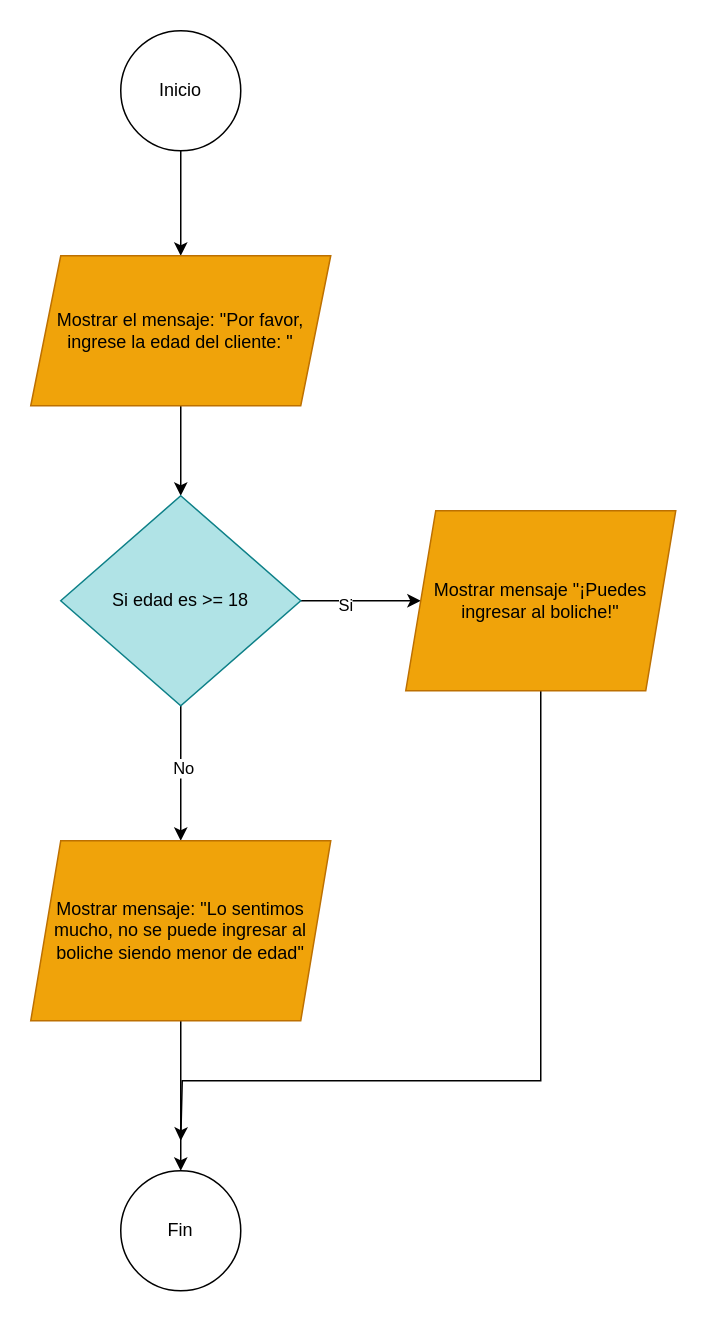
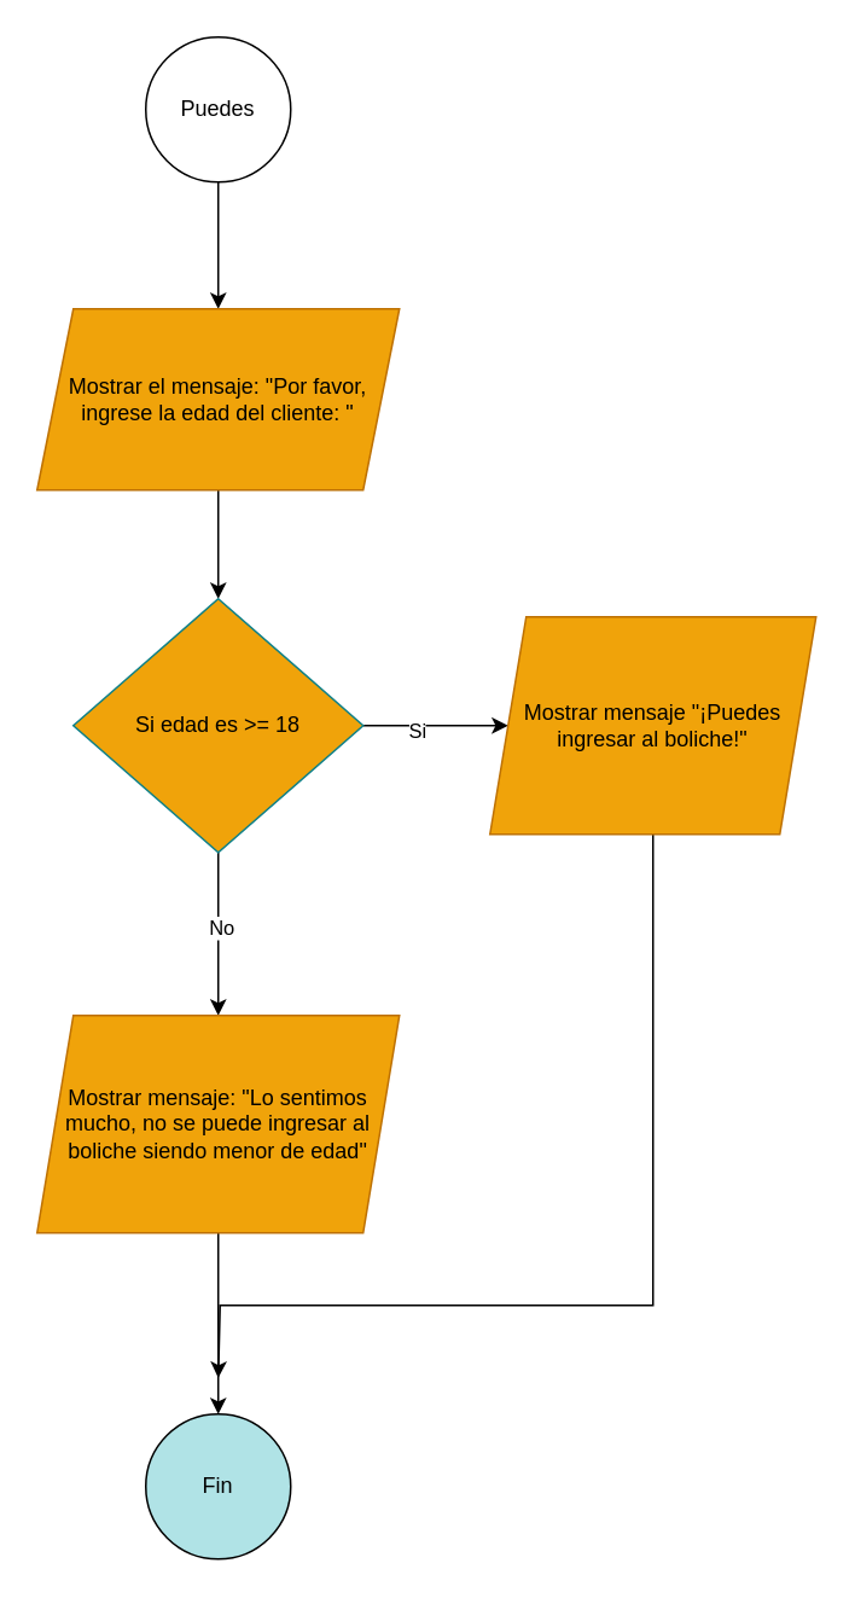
  <mxCell id="0" />
  <mxCell id="1" parent="0" />
  <mxCell id="2" value="" style="edgeStyle=orthogonalEdgeStyle;rounded=0;orthogonalLoop=1;jettySize=auto;html=1;" edge="1" parent="1" source="3" target="5"><mxGeometry relative="1" as="geometry" /></mxCell>
- <mxCell id="3" value="Inicio" style="ellipse;whiteSpace=wrap;html=1;aspect=fixed;" vertex="1" parent="1"><mxGeometry x="80" y="20" width="80" height="80" as="geometry" /></mxCell>
+ <mxCell id="3" value="Puedes" style="ellipse;whiteSpace=wrap;html=1;aspect=fixed;" vertex="1" parent="1"><mxGeometry x="80" y="20" width="80" height="80" as="geometry" /></mxCell>
  <mxCell id="4" value="" style="edgeStyle=orthogonalEdgeStyle;rounded=0;orthogonalLoop=1;jettySize=auto;html=1;" edge="1" parent="1" source="5" target="10"><mxGeometry relative="1" as="geometry" /></mxCell>
  <mxCell id="5" value="Mostrar el mensaje: &quot;Por favor, ingrese la edad del cliente: &quot;" style="shape=parallelogram;perimeter=parallelogramPerimeter;whiteSpace=wrap;html=1;fixedSize=1;fillColor=#f0a30a;strokeColor=#BD7000;fontColor=#000000;" vertex="1" parent="1"><mxGeometry x="20" y="170" width="200" height="100" as="geometry" /></mxCell>
  <mxCell id="6" value="" style="edgeStyle=orthogonalEdgeStyle;rounded=0;orthogonalLoop=1;jettySize=auto;html=1;" edge="1" parent="1" source="10" target="12"><mxGeometry relative="1" as="geometry" /></mxCell>
  <mxCell id="7" value="Si" style="edgeLabel;html=1;align=center;verticalAlign=middle;resizable=0;points=[];" vertex="1" connectable="0" parent="6"><mxGeometry x="-0.283" y="-2" relative="1" as="geometry"><mxPoint as="offset" /></mxGeometry></mxCell>
  <mxCell id="8" value="" style="edgeStyle=orthogonalEdgeStyle;rounded=0;orthogonalLoop=1;jettySize=auto;html=1;" edge="1" parent="1" source="10" target="14"><mxGeometry relative="1" as="geometry" /></mxCell>
  <mxCell id="9" value="No" style="edgeLabel;html=1;align=center;verticalAlign=middle;resizable=0;points=[];" vertex="1" connectable="0" parent="8"><mxGeometry x="-0.08" y="1" relative="1" as="geometry"><mxPoint as="offset" /></mxGeometry></mxCell>
- <mxCell id="10" value="Si edad es &amp;gt;= 18" style="rhombus;whiteSpace=wrap;html=1;fillColor=#b0e3e6;strokeColor=#0e8088;" vertex="1" parent="1"><mxGeometry x="40" y="330" width="160" height="140" as="geometry" /></mxCell>
+ <mxCell id="10" value="Si edad es &amp;gt;= 18" style="rhombus;whiteSpace=wrap;html=1;fillColor=#f0a30a;strokeColor=#0e8088;" vertex="1" parent="1"><mxGeometry x="40" y="330" width="160" height="140" as="geometry" /></mxCell>
  <mxCell id="11" style="edgeStyle=orthogonalEdgeStyle;rounded=0;orthogonalLoop=1;jettySize=auto;html=1;" edge="1" parent="1" source="12"><mxGeometry relative="1" as="geometry"><mxPoint x="120" y="760" as="targetPoint" /><Array as="points"><mxPoint x="360" y="720" /><mxPoint x="121" y="720" /></Array></mxGeometry></mxCell>
  <mxCell id="12" value="Mostrar mensaje &quot;¡Puedes ingresar al boliche!&quot;" style="shape=parallelogram;perimeter=parallelogramPerimeter;whiteSpace=wrap;html=1;fixedSize=1;fillColor=#f0a30a;strokeColor=#BD7000;fontColor=#000000;" vertex="1" parent="1"><mxGeometry x="270" y="340" width="180" height="120" as="geometry" /></mxCell>
  <mxCell id="13" value="" style="edgeStyle=orthogonalEdgeStyle;rounded=0;orthogonalLoop=1;jettySize=auto;html=1;" edge="1" parent="1" source="14" target="15"><mxGeometry relative="1" as="geometry" /></mxCell>
  <mxCell id="14" value="Mostrar mensaje: &quot;Lo sentimos mucho, no se puede ingresar al boliche siendo menor de edad&quot;" style="shape=parallelogram;perimeter=parallelogramPerimeter;whiteSpace=wrap;html=1;fixedSize=1;fillColor=#f0a30a;strokeColor=#BD7000;fontColor=#000000;" vertex="1" parent="1"><mxGeometry x="20" y="560" width="200" height="120" as="geometry" /></mxCell>
- <mxCell id="15" value="Fin" style="ellipse;whiteSpace=wrap;html=1;" vertex="1" parent="1"><mxGeometry x="80" y="780" width="80" height="80" as="geometry" /></mxCell>
+ <mxCell id="15" value="Fin" style="ellipse;whiteSpace=wrap;html=1;fillColor=#b0e3e6;" vertex="1" parent="1"><mxGeometry x="80" y="780" width="80" height="80" as="geometry" /></mxCell>
